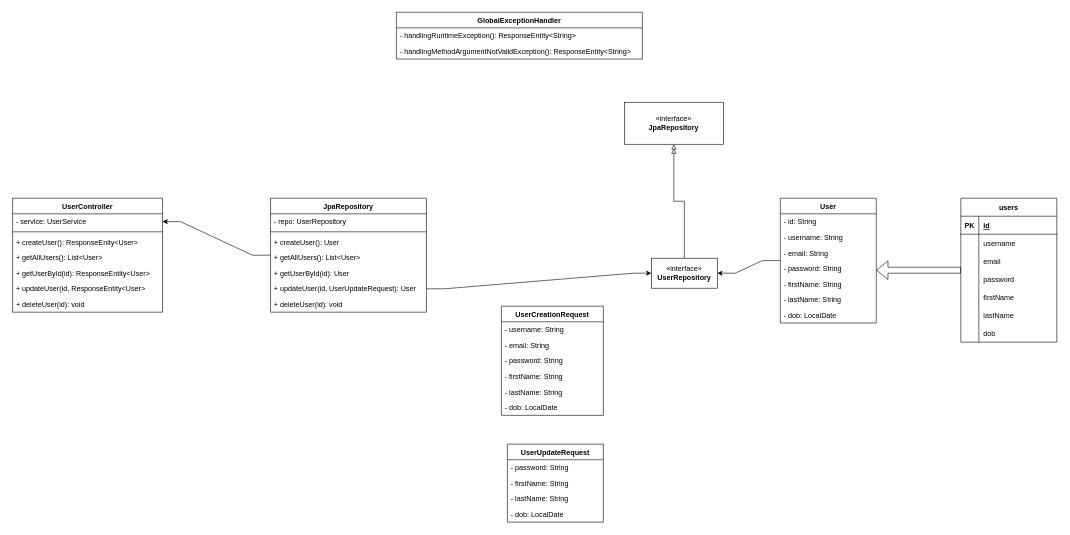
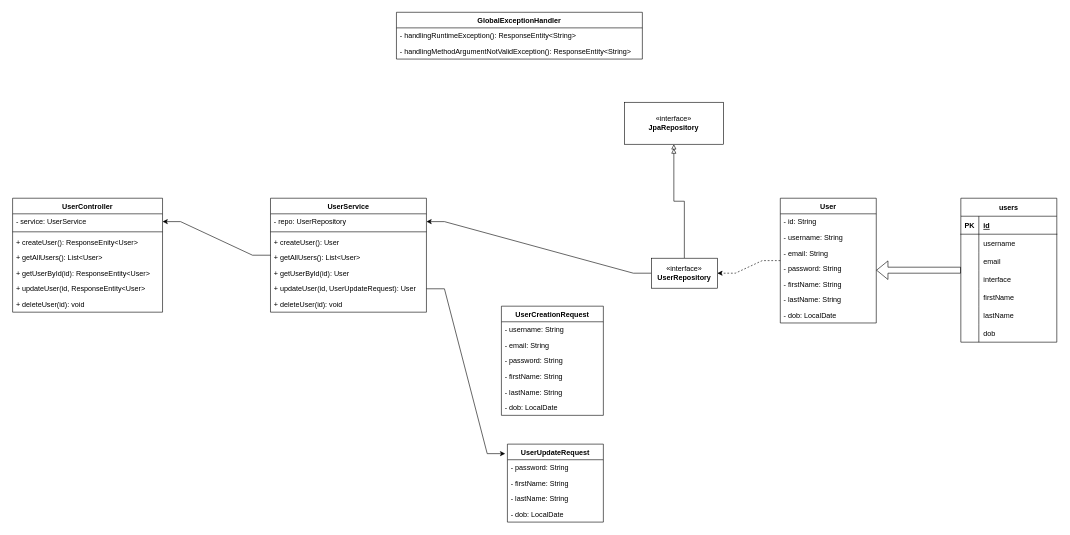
  <mxCell id="0" />
  <mxCell id="1" parent="0" />
- <mxCell id="2" style="edgeStyle=entityRelationEdgeStyle;rounded=0;orthogonalLoop=1;jettySize=auto;html=1;" edge="1" parent="1" source="3" target="45"><mxGeometry relative="1" as="geometry" /></mxCell>
+ <mxCell id="2" style="edgeStyle=entityRelationEdgeStyle;rounded=0;orthogonalLoop=1;jettySize=auto;html=1;dashed=1;" edge="1" parent="1" source="3" target="45"><mxGeometry relative="1" as="geometry" /></mxCell>
  <mxCell id="3" value="User" style="swimlane;fontStyle=1;childLayout=stackLayout;horizontal=1;startSize=26;horizontalStack=0;resizeParent=1;resizeParentMax=0;resizeLast=0;collapsible=1;marginBottom=0;" vertex="1" parent="1"><mxGeometry x="1300" y="330" width="160" height="208" as="geometry" /></mxCell>
  <mxCell id="4" value="- id: String" style="text;strokeColor=none;fillColor=none;align=left;verticalAlign=top;spacingLeft=4;spacingRight=4;overflow=hidden;rotatable=0;points=[[0,0.5],[1,0.5]];portConstraint=eastwest;" vertex="1" parent="3"><mxGeometry y="26" width="160" height="26" as="geometry" /></mxCell>
  <mxCell id="5" value="- username: String" style="text;strokeColor=none;fillColor=none;align=left;verticalAlign=top;spacingLeft=4;spacingRight=4;overflow=hidden;rotatable=0;points=[[0,0.5],[1,0.5]];portConstraint=eastwest;" vertex="1" parent="3"><mxGeometry y="52" width="160" height="26" as="geometry" /></mxCell>
  <mxCell id="6" value="- email: String" style="text;strokeColor=none;fillColor=none;align=left;verticalAlign=top;spacingLeft=4;spacingRight=4;overflow=hidden;rotatable=0;points=[[0,0.5],[1,0.5]];portConstraint=eastwest;" vertex="1" parent="3"><mxGeometry y="78" width="160" height="26" as="geometry" /></mxCell>
  <mxCell id="7" value="- password: String" style="text;strokeColor=none;fillColor=none;align=left;verticalAlign=top;spacingLeft=4;spacingRight=4;overflow=hidden;rotatable=0;points=[[0,0.5],[1,0.5]];portConstraint=eastwest;" vertex="1" parent="3"><mxGeometry y="104" width="160" height="26" as="geometry" /></mxCell>
  <mxCell id="8" value="- firstName: String" style="text;strokeColor=none;fillColor=none;align=left;verticalAlign=top;spacingLeft=4;spacingRight=4;overflow=hidden;rotatable=0;points=[[0,0.5],[1,0.5]];portConstraint=eastwest;" vertex="1" parent="3"><mxGeometry y="130" width="160" height="26" as="geometry" /></mxCell>
  <mxCell id="9" value="- lastName: String" style="text;strokeColor=none;fillColor=none;align=left;verticalAlign=top;spacingLeft=4;spacingRight=4;overflow=hidden;rotatable=0;points=[[0,0.5],[1,0.5]];portConstraint=eastwest;" vertex="1" parent="3"><mxGeometry y="156" width="160" height="26" as="geometry" /></mxCell>
  <mxCell id="10" value="- dob: LocalDate" style="text;strokeColor=none;fillColor=none;align=left;verticalAlign=top;spacingLeft=4;spacingRight=4;overflow=hidden;rotatable=0;points=[[0,0.5],[1,0.5]];portConstraint=eastwest;" vertex="1" parent="3"><mxGeometry y="182" width="160" height="26" as="geometry" /></mxCell>
  <mxCell id="11" value="UserCreationRequest" style="swimlane;fontStyle=1;childLayout=stackLayout;horizontal=1;startSize=26;horizontalStack=0;resizeParent=1;resizeParentMax=0;resizeLast=0;collapsible=1;marginBottom=0;" vertex="1" parent="1"><mxGeometry x="835" y="510" width="170" height="182" as="geometry" /></mxCell>
  <mxCell id="12" value="- username: String" style="text;strokeColor=none;fillColor=none;align=left;verticalAlign=top;spacingLeft=4;spacingRight=4;overflow=hidden;rotatable=0;points=[[0,0.5],[1,0.5]];portConstraint=eastwest;" vertex="1" parent="11"><mxGeometry y="26" width="170" height="26" as="geometry" /></mxCell>
  <mxCell id="13" value="- email: String" style="text;strokeColor=none;fillColor=none;align=left;verticalAlign=top;spacingLeft=4;spacingRight=4;overflow=hidden;rotatable=0;points=[[0,0.5],[1,0.5]];portConstraint=eastwest;" vertex="1" parent="11"><mxGeometry y="52" width="170" height="26" as="geometry" /></mxCell>
  <mxCell id="14" value="- password: String" style="text;strokeColor=none;fillColor=none;align=left;verticalAlign=top;spacingLeft=4;spacingRight=4;overflow=hidden;rotatable=0;points=[[0,0.5],[1,0.5]];portConstraint=eastwest;" vertex="1" parent="11"><mxGeometry y="78" width="170" height="26" as="geometry" /></mxCell>
  <mxCell id="15" value="- firstName: String" style="text;strokeColor=none;fillColor=none;align=left;verticalAlign=top;spacingLeft=4;spacingRight=4;overflow=hidden;rotatable=0;points=[[0,0.5],[1,0.5]];portConstraint=eastwest;" vertex="1" parent="11"><mxGeometry y="104" width="170" height="26" as="geometry" /></mxCell>
  <mxCell id="16" value="- lastName: String" style="text;strokeColor=none;fillColor=none;align=left;verticalAlign=top;spacingLeft=4;spacingRight=4;overflow=hidden;rotatable=0;points=[[0,0.5],[1,0.5]];portConstraint=eastwest;" vertex="1" parent="11"><mxGeometry y="130" width="170" height="26" as="geometry" /></mxCell>
  <mxCell id="17" value="- dob: LocalDate" style="text;strokeColor=none;fillColor=none;align=left;verticalAlign=top;spacingLeft=4;spacingRight=4;overflow=hidden;rotatable=0;points=[[0,0.5],[1,0.5]];portConstraint=eastwest;" vertex="1" parent="11"><mxGeometry y="156" width="170" height="26" as="geometry" /></mxCell>
  <mxCell id="18" value="UserUpdateRequest" style="swimlane;fontStyle=1;childLayout=stackLayout;horizontal=1;startSize=26;horizontalStack=0;resizeParent=1;resizeParentMax=0;resizeLast=0;collapsible=1;marginBottom=0;" vertex="1" parent="1"><mxGeometry x="845" y="740" width="160" height="130" as="geometry" /></mxCell>
  <mxCell id="19" value="- password: String" style="text;strokeColor=none;fillColor=none;align=left;verticalAlign=top;spacingLeft=4;spacingRight=4;overflow=hidden;rotatable=0;points=[[0,0.5],[1,0.5]];portConstraint=eastwest;" vertex="1" parent="18"><mxGeometry y="26" width="160" height="26" as="geometry" /></mxCell>
  <mxCell id="20" value="- firstName: String" style="text;strokeColor=none;fillColor=none;align=left;verticalAlign=top;spacingLeft=4;spacingRight=4;overflow=hidden;rotatable=0;points=[[0,0.5],[1,0.5]];portConstraint=eastwest;" vertex="1" parent="18"><mxGeometry y="52" width="160" height="26" as="geometry" /></mxCell>
  <mxCell id="21" value="- lastName: String" style="text;strokeColor=none;fillColor=none;align=left;verticalAlign=top;spacingLeft=4;spacingRight=4;overflow=hidden;rotatable=0;points=[[0,0.5],[1,0.5]];portConstraint=eastwest;" vertex="1" parent="18"><mxGeometry y="78" width="160" height="26" as="geometry" /></mxCell>
  <mxCell id="22" value="- dob: LocalDate" style="text;strokeColor=none;fillColor=none;align=left;verticalAlign=top;spacingLeft=4;spacingRight=4;overflow=hidden;rotatable=0;points=[[0,0.5],[1,0.5]];portConstraint=eastwest;" vertex="1" parent="18"><mxGeometry y="104" width="160" height="26" as="geometry" /></mxCell>
  <mxCell id="23" value="GlobalExceptionHandler" style="swimlane;fontStyle=1;childLayout=stackLayout;horizontal=1;startSize=26;horizontalStack=0;resizeParent=1;resizeParentMax=0;resizeLast=0;collapsible=1;marginBottom=0;" vertex="1" parent="1"><mxGeometry x="660" y="20" width="410" height="78" as="geometry" /></mxCell>
  <mxCell id="24" value="- handlingRuntimeException(): ResponseEntity&lt;String&gt;" style="text;strokeColor=none;fillColor=none;align=left;verticalAlign=top;spacingLeft=4;spacingRight=4;overflow=hidden;rotatable=0;points=[[0,0.5],[1,0.5]];portConstraint=eastwest;" vertex="1" parent="23"><mxGeometry y="26" width="410" height="26" as="geometry" /></mxCell>
  <mxCell id="25" value="- handlingMethodArgumentNotValidException(): ResponseEntity&lt;String&gt;" style="text;strokeColor=none;fillColor=none;align=left;verticalAlign=top;spacingLeft=4;spacingRight=4;overflow=hidden;rotatable=0;points=[[0,0.5],[1,0.5]];portConstraint=eastwest;" vertex="1" parent="23"><mxGeometry y="52" width="410" height="26" as="geometry" /></mxCell>
  <mxCell id="26" style="edgeStyle=entityRelationEdgeStyle;rounded=0;orthogonalLoop=1;jettySize=auto;html=1;" edge="1" parent="1" source="27" target="36"><mxGeometry relative="1" as="geometry" /></mxCell>
- <mxCell id="27" value="JpaRepository" style="swimlane;fontStyle=1;childLayout=stackLayout;horizontal=1;startSize=26;horizontalStack=0;resizeParent=1;resizeParentMax=0;resizeLast=0;collapsible=1;marginBottom=0;" vertex="1" parent="1"><mxGeometry x="450" y="330" width="260" height="190" as="geometry" /></mxCell>
+ <mxCell id="27" value="UserService" style="swimlane;fontStyle=1;childLayout=stackLayout;horizontal=1;startSize=26;horizontalStack=0;resizeParent=1;resizeParentMax=0;resizeLast=0;collapsible=1;marginBottom=0;" vertex="1" parent="1"><mxGeometry x="450" y="330" width="260" height="190" as="geometry" /></mxCell>
  <mxCell id="28" value="- repo: UserRepository" style="text;strokeColor=none;fillColor=none;align=left;verticalAlign=top;spacingLeft=4;spacingRight=4;overflow=hidden;rotatable=0;points=[[0,0.5],[1,0.5]];portConstraint=eastwest;" vertex="1" parent="27"><mxGeometry y="26" width="260" height="26" as="geometry" /></mxCell>
  <mxCell id="29" value="" style="line;strokeWidth=1;fillColor=none;align=left;verticalAlign=middle;spacingTop=-1;spacingLeft=3;spacingRight=3;rotatable=0;labelPosition=right;points=[];portConstraint=eastwest;" vertex="1" parent="27"><mxGeometry y="52" width="260" height="8" as="geometry" /></mxCell>
  <mxCell id="30" value="+ createUser(): User" style="text;strokeColor=none;fillColor=none;align=left;verticalAlign=top;spacingLeft=4;spacingRight=4;overflow=hidden;rotatable=0;points=[[0,0.5],[1,0.5]];portConstraint=eastwest;" vertex="1" parent="27"><mxGeometry y="60" width="260" height="26" as="geometry" /></mxCell>
  <mxCell id="31" value="+ getAllUsers(): List&lt;User&gt;" style="text;strokeColor=none;fillColor=none;align=left;verticalAlign=top;spacingLeft=4;spacingRight=4;overflow=hidden;rotatable=0;points=[[0,0.5],[1,0.5]];portConstraint=eastwest;" vertex="1" parent="27"><mxGeometry y="86" width="260" height="26" as="geometry" /></mxCell>
  <mxCell id="32" value="+ getUserById(id): User" style="text;strokeColor=none;fillColor=none;align=left;verticalAlign=top;spacingLeft=4;spacingRight=4;overflow=hidden;rotatable=0;points=[[0,0.5],[1,0.5]];portConstraint=eastwest;" vertex="1" parent="27"><mxGeometry y="112" width="260" height="26" as="geometry" /></mxCell>
  <mxCell id="33" value="+ updateUser(id, UserUpdateRequest): User" style="text;strokeColor=none;fillColor=none;align=left;verticalAlign=top;spacingLeft=4;spacingRight=4;overflow=hidden;rotatable=0;points=[[0,0.5],[1,0.5]];portConstraint=eastwest;" vertex="1" parent="27"><mxGeometry y="138" width="260" height="26" as="geometry" /></mxCell>
  <mxCell id="34" value="+ deleteUser(id): void" style="text;strokeColor=none;fillColor=none;align=left;verticalAlign=top;spacingLeft=4;spacingRight=4;overflow=hidden;rotatable=0;points=[[0,0.5],[1,0.5]];portConstraint=eastwest;" vertex="1" parent="27"><mxGeometry y="164" width="260" height="26" as="geometry" /></mxCell>
  <mxCell id="35" value="UserController" style="swimlane;fontStyle=1;childLayout=stackLayout;horizontal=1;startSize=26;horizontalStack=0;resizeParent=1;resizeParentMax=0;resizeLast=0;collapsible=1;marginBottom=0;" vertex="1" parent="1"><mxGeometry x="20" y="330" width="250" height="190" as="geometry" /></mxCell>
  <mxCell id="36" value="- service: UserService" style="text;strokeColor=none;fillColor=none;align=left;verticalAlign=top;spacingLeft=4;spacingRight=4;overflow=hidden;rotatable=0;points=[[0,0.5],[1,0.5]];portConstraint=eastwest;" vertex="1" parent="35"><mxGeometry y="26" width="250" height="26" as="geometry" /></mxCell>
  <mxCell id="37" value="" style="line;strokeWidth=1;fillColor=none;align=left;verticalAlign=middle;spacingTop=-1;spacingLeft=3;spacingRight=3;rotatable=0;labelPosition=right;points=[];portConstraint=eastwest;" vertex="1" parent="35"><mxGeometry y="52" width="250" height="8" as="geometry" /></mxCell>
  <mxCell id="38" value="+ createUser(): ResponseEnity&lt;User&gt;" style="text;strokeColor=none;fillColor=none;align=left;verticalAlign=top;spacingLeft=4;spacingRight=4;overflow=hidden;rotatable=0;points=[[0,0.5],[1,0.5]];portConstraint=eastwest;" vertex="1" parent="35"><mxGeometry y="60" width="250" height="26" as="geometry" /></mxCell>
  <mxCell id="39" value="+ getAllUsers(): List&lt;User&gt;" style="text;strokeColor=none;fillColor=none;align=left;verticalAlign=top;spacingLeft=4;spacingRight=4;overflow=hidden;rotatable=0;points=[[0,0.5],[1,0.5]];portConstraint=eastwest;" vertex="1" parent="35"><mxGeometry y="86" width="250" height="26" as="geometry" /></mxCell>
  <mxCell id="40" value="+ getUserById(id): ResponseEntity&lt;User&gt;" style="text;strokeColor=none;fillColor=none;align=left;verticalAlign=top;spacingLeft=4;spacingRight=4;overflow=hidden;rotatable=0;points=[[0,0.5],[1,0.5]];portConstraint=eastwest;" vertex="1" parent="35"><mxGeometry y="112" width="250" height="26" as="geometry" /></mxCell>
  <mxCell id="41" value="+ updateUser(id, ResponseEntity&lt;User&gt;" style="text;strokeColor=none;fillColor=none;align=left;verticalAlign=top;spacingLeft=4;spacingRight=4;overflow=hidden;rotatable=0;points=[[0,0.5],[1,0.5]];portConstraint=eastwest;" vertex="1" parent="35"><mxGeometry y="138" width="250" height="26" as="geometry" /></mxCell>
  <mxCell id="42" value="+ deleteUser(id): void" style="text;strokeColor=none;fillColor=none;align=left;verticalAlign=top;spacingLeft=4;spacingRight=4;overflow=hidden;rotatable=0;points=[[0,0.5],[1,0.5]];portConstraint=eastwest;" vertex="1" parent="35"><mxGeometry y="164" width="250" height="26" as="geometry" /></mxCell>
+ <mxCell id="43" style="edgeStyle=entityRelationEdgeStyle;rounded=0;orthogonalLoop=1;jettySize=auto;html=1;" edge="1" parent="1" source="45" target="28"><mxGeometry relative="1" as="geometry" /></mxCell>
  <mxCell id="44" style="edgeStyle=orthogonalEdgeStyle;rounded=0;orthogonalLoop=1;jettySize=auto;html=1;endArrow=doubleBlock;endFill=0;" edge="1" parent="1" source="45" target="46"><mxGeometry relative="1" as="geometry" /></mxCell>
  <mxCell id="45" value="«interface»&lt;br&gt;&lt;b&gt;UserRepository&lt;/b&gt;" style="html=1;whiteSpace=wrap;" vertex="1" parent="1"><mxGeometry x="1085" y="430" width="110" height="50" as="geometry" /></mxCell>
  <mxCell id="46" value="«interface»&lt;br&gt;&lt;b&gt;JpaRepository&lt;/b&gt;" style="html=1;whiteSpace=wrap;" vertex="1" parent="1"><mxGeometry x="1040" y="170" width="165" height="70" as="geometry" /></mxCell>
  <mxCell id="47" style="rounded=0;orthogonalLoop=1;jettySize=auto;html=1;shape=flexArrow;" edge="1" parent="1" source="48"><mxGeometry relative="1" as="geometry"><mxPoint x="1460" y="450" as="targetPoint" /></mxGeometry></mxCell>
  <mxCell id="48" value="users" style="shape=table;startSize=30;container=1;collapsible=1;childLayout=tableLayout;fixedRows=1;rowLines=0;fontStyle=1;align=center;resizeLast=1;" vertex="1" parent="1"><mxGeometry x="1601" y="330" width="160" height="240" as="geometry" /></mxCell>
  <mxCell id="49" value="" style="shape=tableRow;horizontal=0;startSize=0;swimlaneHead=0;swimlaneBody=0;fillColor=none;collapsible=0;dropTarget=0;points=[[0,0.5],[1,0.5]];portConstraint=eastwest;strokeColor=inherit;top=0;left=0;right=0;bottom=1;" vertex="1" parent="48"><mxGeometry y="30" width="160" height="30" as="geometry" /></mxCell>
  <mxCell id="50" value="PK" style="shape=partialRectangle;overflow=hidden;connectable=0;fillColor=none;strokeColor=inherit;top=0;left=0;bottom=0;right=0;fontStyle=1;" vertex="1" parent="49"><mxGeometry width="30" height="30" as="geometry"><mxRectangle width="30" height="30" as="alternateBounds" /></mxGeometry></mxCell>
  <mxCell id="51" value="id " style="shape=partialRectangle;overflow=hidden;connectable=0;fillColor=none;align=left;strokeColor=inherit;top=0;left=0;bottom=0;right=0;spacingLeft=6;fontStyle=5;" vertex="1" parent="49"><mxGeometry x="30" width="130" height="30" as="geometry"><mxRectangle width="130" height="30" as="alternateBounds" /></mxGeometry></mxCell>
  <mxCell id="52" value="" style="shape=tableRow;horizontal=0;startSize=0;swimlaneHead=0;swimlaneBody=0;fillColor=none;collapsible=0;dropTarget=0;points=[[0,0.5],[1,0.5]];portConstraint=eastwest;strokeColor=inherit;top=0;left=0;right=0;bottom=0;" vertex="1" parent="48"><mxGeometry y="60" width="160" height="30" as="geometry" /></mxCell>
  <mxCell id="53" value="" style="shape=partialRectangle;overflow=hidden;connectable=0;fillColor=none;strokeColor=inherit;top=0;left=0;bottom=0;right=0;" vertex="1" parent="52"><mxGeometry width="30" height="30" as="geometry"><mxRectangle width="30" height="30" as="alternateBounds" /></mxGeometry></mxCell>
  <mxCell id="54" value="username" style="shape=partialRectangle;overflow=hidden;connectable=0;fillColor=none;align=left;strokeColor=inherit;top=0;left=0;bottom=0;right=0;spacingLeft=6;" vertex="1" parent="52"><mxGeometry x="30" width="130" height="30" as="geometry"><mxRectangle width="130" height="30" as="alternateBounds" /></mxGeometry></mxCell>
  <mxCell id="55" value="" style="shape=tableRow;horizontal=0;startSize=0;swimlaneHead=0;swimlaneBody=0;fillColor=none;collapsible=0;dropTarget=0;points=[[0,0.5],[1,0.5]];portConstraint=eastwest;strokeColor=inherit;top=0;left=0;right=0;bottom=0;" vertex="1" parent="48"><mxGeometry y="90" width="160" height="30" as="geometry" /></mxCell>
  <mxCell id="56" value="" style="shape=partialRectangle;overflow=hidden;connectable=0;fillColor=none;strokeColor=inherit;top=0;left=0;bottom=0;right=0;" vertex="1" parent="55"><mxGeometry width="30" height="30" as="geometry"><mxRectangle width="30" height="30" as="alternateBounds" /></mxGeometry></mxCell>
  <mxCell id="57" value="email" style="shape=partialRectangle;overflow=hidden;connectable=0;fillColor=none;align=left;strokeColor=inherit;top=0;left=0;bottom=0;right=0;spacingLeft=6;" vertex="1" parent="55"><mxGeometry x="30" width="130" height="30" as="geometry"><mxRectangle width="130" height="30" as="alternateBounds" /></mxGeometry></mxCell>
  <mxCell id="58" value="" style="shape=tableRow;horizontal=0;startSize=0;swimlaneHead=0;swimlaneBody=0;fillColor=none;collapsible=0;dropTarget=0;points=[[0,0.5],[1,0.5]];portConstraint=eastwest;strokeColor=inherit;top=0;left=0;right=0;bottom=0;" vertex="1" parent="48"><mxGeometry y="120" width="160" height="30" as="geometry" /></mxCell>
  <mxCell id="59" value="" style="shape=partialRectangle;overflow=hidden;connectable=0;fillColor=none;strokeColor=inherit;top=0;left=0;bottom=0;right=0;" vertex="1" parent="58"><mxGeometry width="30" height="30" as="geometry"><mxRectangle width="30" height="30" as="alternateBounds" /></mxGeometry></mxCell>
- <mxCell id="60" value="password" style="shape=partialRectangle;overflow=hidden;connectable=0;fillColor=none;align=left;strokeColor=inherit;top=0;left=0;bottom=0;right=0;spacingLeft=6;" vertex="1" parent="58"><mxGeometry x="30" width="130" height="30" as="geometry"><mxRectangle width="130" height="30" as="alternateBounds" /></mxGeometry></mxCell>
+ <mxCell id="60" value="interface" style="shape=partialRectangle;overflow=hidden;connectable=0;fillColor=none;align=left;strokeColor=inherit;top=0;left=0;bottom=0;right=0;spacingLeft=6;" vertex="1" parent="58"><mxGeometry x="30" width="130" height="30" as="geometry"><mxRectangle width="130" height="30" as="alternateBounds" /></mxGeometry></mxCell>
  <mxCell id="61" value="" style="shape=tableRow;horizontal=0;startSize=0;swimlaneHead=0;swimlaneBody=0;fillColor=none;collapsible=0;dropTarget=0;points=[[0,0.5],[1,0.5]];portConstraint=eastwest;strokeColor=inherit;top=0;left=0;right=0;bottom=0;" vertex="1" parent="48"><mxGeometry y="150" width="160" height="30" as="geometry" /></mxCell>
  <mxCell id="62" value="" style="shape=partialRectangle;overflow=hidden;connectable=0;fillColor=none;strokeColor=inherit;top=0;left=0;bottom=0;right=0;" vertex="1" parent="61"><mxGeometry width="30" height="30" as="geometry"><mxRectangle width="30" height="30" as="alternateBounds" /></mxGeometry></mxCell>
  <mxCell id="63" value="firstName" style="shape=partialRectangle;overflow=hidden;connectable=0;fillColor=none;align=left;strokeColor=inherit;top=0;left=0;bottom=0;right=0;spacingLeft=6;" vertex="1" parent="61"><mxGeometry x="30" width="130" height="30" as="geometry"><mxRectangle width="130" height="30" as="alternateBounds" /></mxGeometry></mxCell>
  <mxCell id="64" value="" style="shape=tableRow;horizontal=0;startSize=0;swimlaneHead=0;swimlaneBody=0;fillColor=none;collapsible=0;dropTarget=0;points=[[0,0.5],[1,0.5]];portConstraint=eastwest;strokeColor=inherit;top=0;left=0;right=0;bottom=0;" vertex="1" parent="48"><mxGeometry y="180" width="160" height="30" as="geometry" /></mxCell>
  <mxCell id="65" value="" style="shape=partialRectangle;overflow=hidden;connectable=0;fillColor=none;strokeColor=inherit;top=0;left=0;bottom=0;right=0;" vertex="1" parent="64"><mxGeometry width="30" height="30" as="geometry"><mxRectangle width="30" height="30" as="alternateBounds" /></mxGeometry></mxCell>
  <mxCell id="66" value="lastName" style="shape=partialRectangle;overflow=hidden;connectable=0;fillColor=none;align=left;strokeColor=inherit;top=0;left=0;bottom=0;right=0;spacingLeft=6;" vertex="1" parent="64"><mxGeometry x="30" width="130" height="30" as="geometry"><mxRectangle width="130" height="30" as="alternateBounds" /></mxGeometry></mxCell>
  <mxCell id="67" value="" style="shape=tableRow;horizontal=0;startSize=0;swimlaneHead=0;swimlaneBody=0;fillColor=none;collapsible=0;dropTarget=0;points=[[0,0.5],[1,0.5]];portConstraint=eastwest;strokeColor=inherit;top=0;left=0;right=0;bottom=0;" vertex="1" parent="48"><mxGeometry y="210" width="160" height="30" as="geometry" /></mxCell>
  <mxCell id="68" value="" style="shape=partialRectangle;overflow=hidden;connectable=0;fillColor=none;strokeColor=inherit;top=0;left=0;bottom=0;right=0;" vertex="1" parent="67"><mxGeometry width="30" height="30" as="geometry"><mxRectangle width="30" height="30" as="alternateBounds" /></mxGeometry></mxCell>
  <mxCell id="69" value="dob" style="shape=partialRectangle;overflow=hidden;connectable=0;fillColor=none;align=left;strokeColor=inherit;top=0;left=0;bottom=0;right=0;spacingLeft=6;" vertex="1" parent="67"><mxGeometry x="30" width="130" height="30" as="geometry"><mxRectangle width="130" height="30" as="alternateBounds" /></mxGeometry></mxCell>
- <mxCell id="70" style="edgeStyle=entityRelationEdgeStyle;rounded=0;orthogonalLoop=1;jettySize=auto;html=1;" edge="1" parent="1" source="33" target="45"><mxGeometry relative="1" as="geometry" /></mxCell>
+ <mxCell id="70" style="edgeStyle=entityRelationEdgeStyle;rounded=0;orthogonalLoop=1;jettySize=auto;html=1;entryX=-0.023;entryY=0.122;entryDx=0;entryDy=0;entryPerimeter=0;" edge="1" parent="1" source="33" target="18"><mxGeometry relative="1" as="geometry" /></mxCell>
